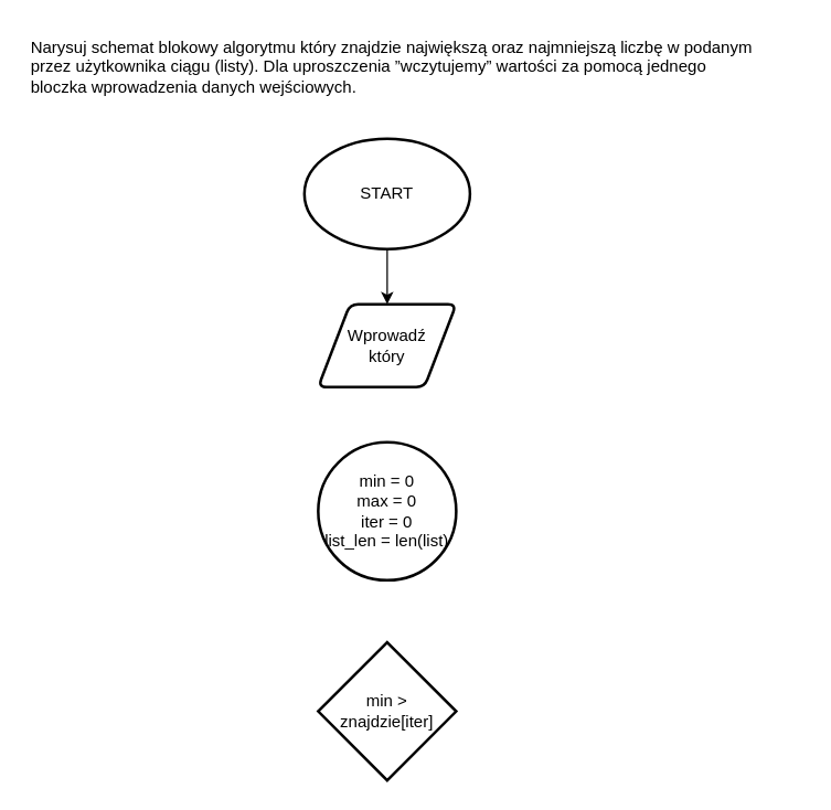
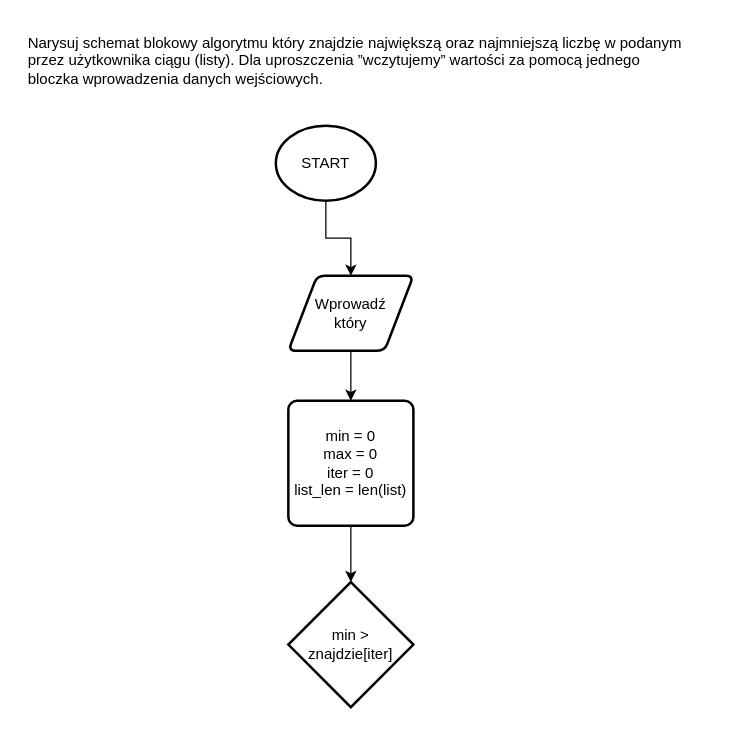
  <mxCell id="0" />
  <mxCell id="1" parent="0" />
  <mxCell id="2" value="Narysuj schemat blokowy algorytmu który znajdzie największą oraz najmniejszą liczbę w podanym&lt;br&gt;przez użytkownika ciągu (listy). Dla uproszczenia ”wczytujemy” wartości za pomocą jednego&lt;br&gt;bloczka wprowadzenia danych wejściowych." style="text;whiteSpace=wrap;html=1;" vertex="1" parent="1"><mxGeometry x="20" y="20" width="560" height="70" as="geometry" /></mxCell>
  <mxCell id="3" value="" style="edgeStyle=orthogonalEdgeStyle;rounded=0;orthogonalLoop=1;jettySize=auto;html=1;" edge="1" parent="1" source="4" target="6"><mxGeometry relative="1" as="geometry" /></mxCell>
- <mxCell id="4" value="START" style="ellipse;whiteSpace=wrap;html=1;strokeWidth=2;" vertex="1" parent="1"><mxGeometry x="220" y="100" width="120" height="80" as="geometry" /></mxCell>
+ <mxCell id="4" value="START" style="ellipse;whiteSpace=wrap;html=1;strokeWidth=2;" vertex="1" parent="1"><mxGeometry x="220" y="100" width="80" height="60" as="geometry" /></mxCell>
+ <mxCell id="5" value="" style="edgeStyle=orthogonalEdgeStyle;rounded=0;orthogonalLoop=1;jettySize=auto;html=1;" edge="1" parent="1" source="6" target="8"><mxGeometry relative="1" as="geometry" /></mxCell>
  <mxCell id="6" value="Wprowadź &lt;br&gt;który" style="shape=parallelogram;html=1;strokeWidth=2;perimeter=parallelogramPerimeter;whiteSpace=wrap;rounded=1;arcSize=12;size=0.23;" vertex="1" parent="1"><mxGeometry x="230" y="220" width="100" height="60" as="geometry" /></mxCell>
- <mxCell id="8" value="min = 0&lt;br&gt;max = 0&lt;br&gt;iter = 0&lt;br&gt;list_len = len(list)" style="ellipse;whiteSpace=wrap;html=1;absoluteArcSize=1;arcSize=14;strokeWidth=2;align=center;" vertex="1" parent="1"><mxGeometry x="230" y="320" width="100" height="100" as="geometry" /></mxCell>
+ <mxCell id="7" value="" style="edgeStyle=orthogonalEdgeStyle;rounded=0;orthogonalLoop=1;jettySize=auto;html=1;" edge="1" parent="1" source="8" target="9"><mxGeometry relative="1" as="geometry" /></mxCell>
+ <mxCell id="8" value="min = 0&lt;br&gt;max = 0&lt;br&gt;iter = 0&lt;br&gt;list_len = len(list)" style="rounded=1;whiteSpace=wrap;html=1;absoluteArcSize=1;arcSize=14;strokeWidth=2;align=center;" vertex="1" parent="1"><mxGeometry x="230" y="320" width="100" height="100" as="geometry" /></mxCell>
  <mxCell id="9" value="min &amp;gt; znajdzie[iter]" style="strokeWidth=2;html=1;shape=mxgraph.flowchart.decision;whiteSpace=wrap;" vertex="1" parent="1"><mxGeometry x="230" y="465" width="100" height="100" as="geometry" /></mxCell>
